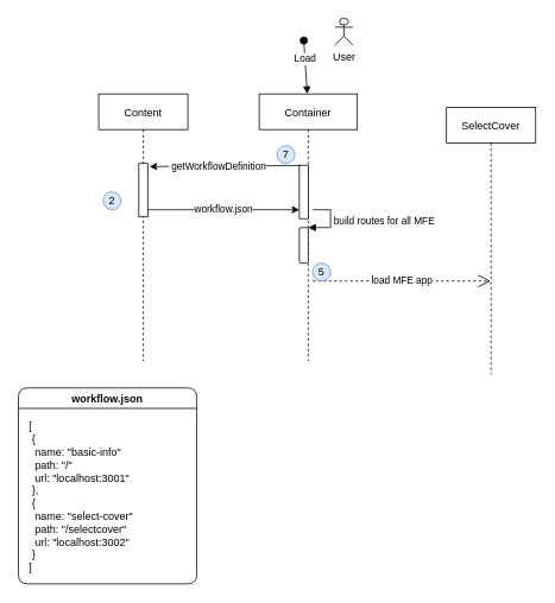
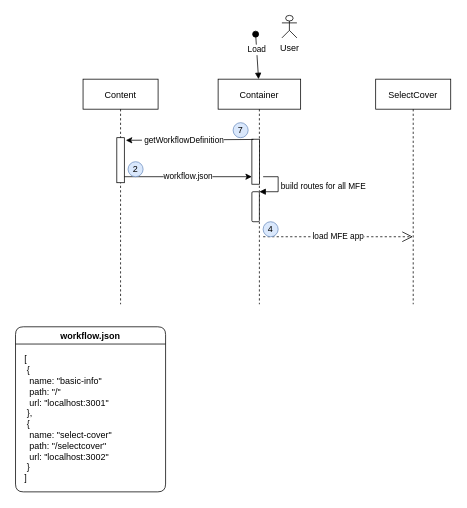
  <mxCell id="0" />
  <mxCell id="1" parent="0" />
  <mxCell id="2" value="Content" style="shape=umlLifeline;perimeter=lifelinePerimeter;container=1;collapsible=0;recursiveResize=0;rounded=0;shadow=0;strokeWidth=1;" parent="1" vertex="1"><mxGeometry x="110" y="105" width="100" height="300" as="geometry" /></mxCell>
  <mxCell id="3" value="" style="points=[];perimeter=orthogonalPerimeter;rounded=0;shadow=0;strokeWidth=1;" parent="2" vertex="1"><mxGeometry x="45" y="78" width="10" height="60" as="geometry" /></mxCell>
  <mxCell id="4" value="Load" style="verticalAlign=bottom;startArrow=oval;endArrow=block;startSize=8;shadow=0;strokeWidth=1;entryX=0.49;entryY=0;entryDx=0;entryDy=0;entryPerimeter=0;" parent="2" target="8" edge="1"><mxGeometry relative="1" as="geometry"><mxPoint x="230" y="-60" as="sourcePoint" /></mxGeometry></mxCell>
  <mxCell id="5" value="" style="endArrow=classic;html=1;rounded=0;entryX=0;entryY=0.833;entryDx=0;entryDy=0;entryPerimeter=0;" edge="1" parent="2" target="9"><mxGeometry relative="1" as="geometry"><mxPoint x="55" y="130" as="sourcePoint" /><mxPoint x="155" y="130" as="targetPoint" /></mxGeometry></mxCell>
  <mxCell id="6" value="workflow.json" style="edgeLabel;resizable=0;html=1;align=center;verticalAlign=middle;" connectable="0" vertex="1" parent="5"><mxGeometry relative="1" as="geometry" /></mxCell>
- <mxCell id="7" value="2" style="text;html=1;strokeColor=#6c8ebf;fillColor=#dae8fc;align=center;verticalAlign=middle;whiteSpace=wrap;rounded=1;shadow=0;glass=0;sketch=0;arcSize=50;" vertex="1" parent="2"><mxGeometry x="5" y="110" width="20" height="20" as="geometry" /></mxCell>
+ <mxCell id="7" value="2" style="text;html=1;strokeColor=#6c8ebf;fillColor=#dae8fc;align=center;verticalAlign=middle;whiteSpace=wrap;rounded=1;shadow=0;glass=0;sketch=0;arcSize=50;" vertex="1" parent="2"><mxGeometry x="60" y="110" width="20" height="20" as="geometry" /></mxCell>
  <mxCell id="8" value="Container" style="shape=umlLifeline;perimeter=lifelinePerimeter;container=1;collapsible=0;recursiveResize=0;rounded=0;shadow=0;strokeWidth=1;" parent="1" vertex="1"><mxGeometry x="290" y="105" width="110" height="300" as="geometry" /></mxCell>
  <mxCell id="9" value="" style="points=[];perimeter=orthogonalPerimeter;rounded=0;shadow=0;strokeWidth=1;" parent="8" vertex="1"><mxGeometry x="45" y="80" width="10" height="60" as="geometry" /></mxCell>
  <mxCell id="10" value="7" style="text;html=1;strokeColor=#6c8ebf;fillColor=#dae8fc;align=center;verticalAlign=middle;whiteSpace=wrap;rounded=1;shadow=0;glass=0;sketch=0;arcSize=50;" vertex="1" parent="8"><mxGeometry x="20" y="58" width="20" height="20" as="geometry" /></mxCell>
  <mxCell id="11" value="" style="html=1;points=[];perimeter=orthogonalPerimeter;rounded=1;shadow=0;glass=0;sketch=0;strokeColor=default;" vertex="1" parent="8"><mxGeometry x="45" y="150" width="10" height="40" as="geometry" /></mxCell>
  <mxCell id="12" value="build routes for all MFE" style="edgeStyle=orthogonalEdgeStyle;html=1;align=left;spacingLeft=2;endArrow=block;rounded=0;entryX=1;entryY=0;" edge="1" target="11" parent="8"><mxGeometry relative="1" as="geometry"><mxPoint x="60" y="130" as="sourcePoint" /><Array as="points"><mxPoint x="80" y="130" /></Array></mxGeometry></mxCell>
  <mxCell id="13" value="load MFE app" style="endArrow=open;endSize=12;dashed=1;html=1;rounded=0;" edge="1" parent="8" target="15"><mxGeometry width="160" relative="1" as="geometry"><mxPoint x="60" y="210" as="sourcePoint" /><mxPoint x="210" y="210" as="targetPoint" /></mxGeometry></mxCell>
- <mxCell id="14" value="5" style="text;html=1;strokeColor=#6c8ebf;fillColor=#dae8fc;align=center;verticalAlign=middle;whiteSpace=wrap;rounded=1;shadow=0;glass=0;sketch=0;arcSize=50;" vertex="1" parent="8"><mxGeometry x="60" y="190" width="20" height="20" as="geometry" /></mxCell>
- <mxCell id="15" value="SelectCover" style="shape=umlLifeline;perimeter=lifelinePerimeter;container=1;collapsible=0;recursiveResize=0;rounded=0;shadow=0;strokeWidth=1;" parent="1" vertex="1"><mxGeometry x="500" y="120" width="100" height="300" as="geometry" /></mxCell>
+ <mxCell id="14" value="4" style="text;html=1;strokeColor=#6c8ebf;fillColor=#dae8fc;align=center;verticalAlign=middle;whiteSpace=wrap;rounded=1;shadow=0;glass=0;sketch=0;arcSize=50;" vertex="1" parent="8"><mxGeometry x="60" y="190" width="20" height="20" as="geometry" /></mxCell>
+ <mxCell id="15" value="SelectCover" style="shape=umlLifeline;perimeter=lifelinePerimeter;container=1;collapsible=0;recursiveResize=0;rounded=0;shadow=0;strokeWidth=1;" parent="1" vertex="1"><mxGeometry x="500" y="105" width="100" height="300" as="geometry" /></mxCell>
  <mxCell id="16" value="User" style="shape=umlActor;verticalLabelPosition=bottom;verticalAlign=top;html=1;outlineConnect=0;" parent="1" vertex="1"><mxGeometry x="375" y="20" width="20" height="30" as="geometry" /></mxCell>
  <mxCell id="17" value="" style="endArrow=classic;html=1;rounded=0;entryX=1.2;entryY=0.058;entryDx=0;entryDy=0;entryPerimeter=0;exitX=0.2;exitY=0.006;exitDx=0;exitDy=0;exitPerimeter=0;" parent="1" source="9" target="3" edge="1"><mxGeometry width="50" height="50" relative="1" as="geometry"><mxPoint x="330" y="186" as="sourcePoint" /><mxPoint x="360" y="285" as="targetPoint" /></mxGeometry></mxCell>
  <mxCell id="18" value="&amp;nbsp;getWorkflowDefinition" style="edgeLabel;html=1;align=center;verticalAlign=middle;resizable=0;points=[];" parent="17" vertex="1" connectable="0"><mxGeometry x="0.119" relative="1" as="geometry"><mxPoint as="offset" /></mxGeometry></mxCell>
  <mxCell id="19" value="workflow.json" style="swimlane;rounded=1;shadow=0;glass=0;sketch=0;strokeColor=default;" vertex="1" parent="1"><mxGeometry x="20" y="435" width="200" height="220" as="geometry" /></mxCell>
  <mxCell id="20" value="[&lt;br&gt;&lt;span style=&quot;&quot;&gt; &lt;span style=&quot;white-space: pre;&quot;&gt; &lt;/span&gt;{&lt;br&gt;&lt;span style=&quot;&quot;&gt; &lt;span style=&quot;&quot;&gt; &lt;span style=&quot;white-space: pre;&quot;&gt; &lt;span style=&quot;white-space: pre;&quot;&gt; &lt;/span&gt;&lt;/span&gt;name:  &quot;basic-info&quot;&lt;br&gt;&lt;/span&gt;&lt;/span&gt;&lt;span style=&quot;&quot;&gt; &lt;span style=&quot;&quot;&gt; &lt;span style=&quot;white-space: pre;&quot;&gt; &lt;span style=&quot;white-space: pre;&quot;&gt; &lt;/span&gt;&lt;/span&gt;path: &quot;/&quot;&lt;br&gt;&lt;/span&gt;&lt;/span&gt;&lt;span style=&quot;&quot;&gt; &lt;span style=&quot;&quot;&gt; &lt;span style=&quot;white-space: pre;&quot;&gt; &lt;span style=&quot;white-space: pre;&quot;&gt; &lt;/span&gt;&lt;/span&gt;url: &quot;localhost:3001&quot;&lt;/span&gt;&lt;/span&gt;&lt;br&gt;&lt;span style=&quot;&quot;&gt; &lt;/span&gt;&lt;span style=&quot;white-space: pre;&quot;&gt; &lt;/span&gt;},&lt;br&gt;&lt;/span&gt;&lt;span style=&quot;&quot;&gt;&lt;span style=&quot;white-space: pre;&quot;&gt; &lt;/span&gt;{&lt;br&gt;&lt;/span&gt;&lt;span style=&quot;white-space: pre;&quot;&gt; &lt;span style=&quot;white-space: pre;&quot;&gt; &lt;/span&gt;&lt;/span&gt;name:  &quot;select-cover&quot;&lt;br&gt;&lt;span style=&quot;white-space: pre;&quot;&gt; &lt;span style=&quot;white-space: pre;&quot;&gt; &lt;/span&gt;&lt;/span&gt;path: &quot;/selectcover&quot;&lt;br&gt;&lt;span style=&quot;white-space: pre;&quot;&gt; &lt;span style=&quot;white-space: pre;&quot;&gt; &lt;/span&gt;&lt;/span&gt;url: &quot;localhost:3002&quot;&lt;br&gt;&lt;span style=&quot;white-space: pre;&quot;&gt; &lt;/span&gt;}&lt;br&gt;&lt;div style=&quot;&quot;&gt;]&lt;/div&gt;" style="text;html=1;align=left;verticalAlign=top;resizable=0;points=[];autosize=1;strokeColor=none;fillColor=none;" vertex="1" parent="19"><mxGeometry x="10" y="30" width="190" height="180" as="geometry" /></mxCell>
